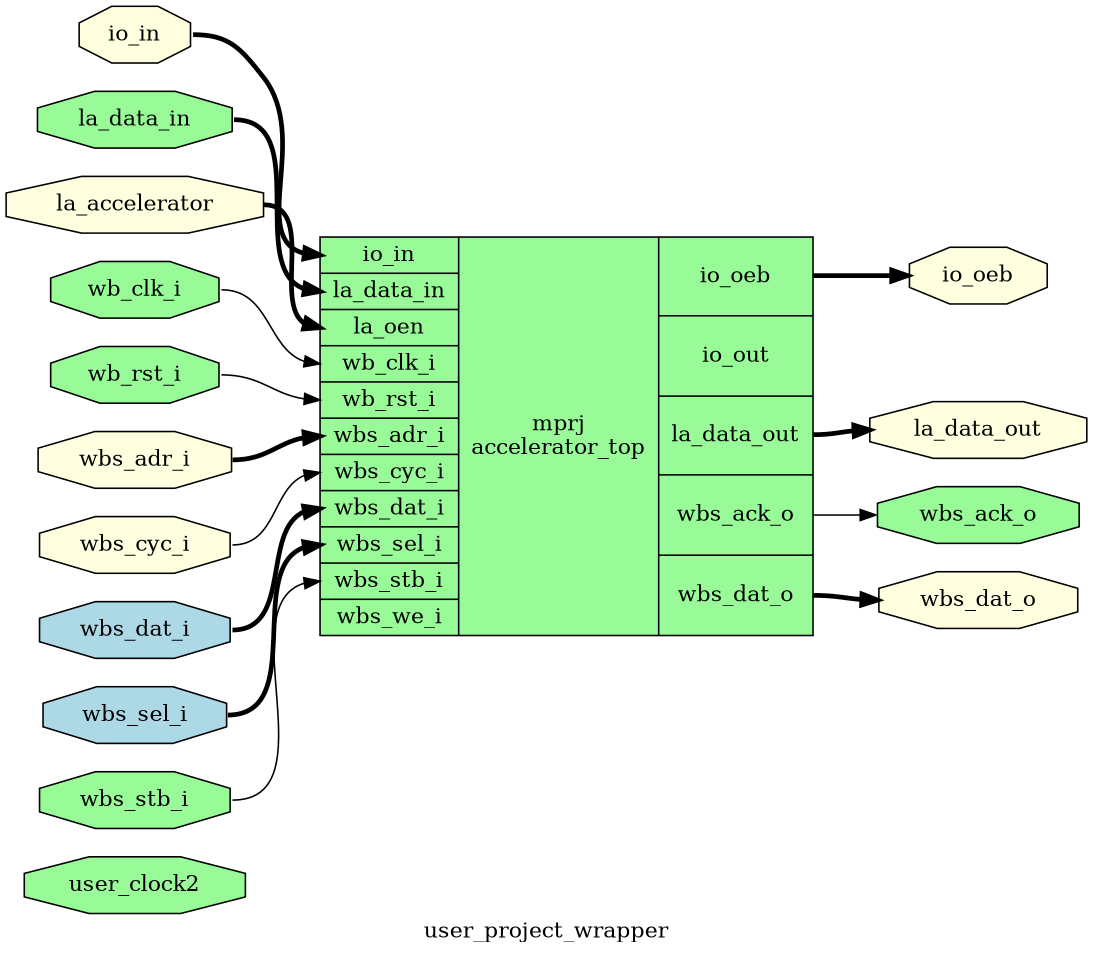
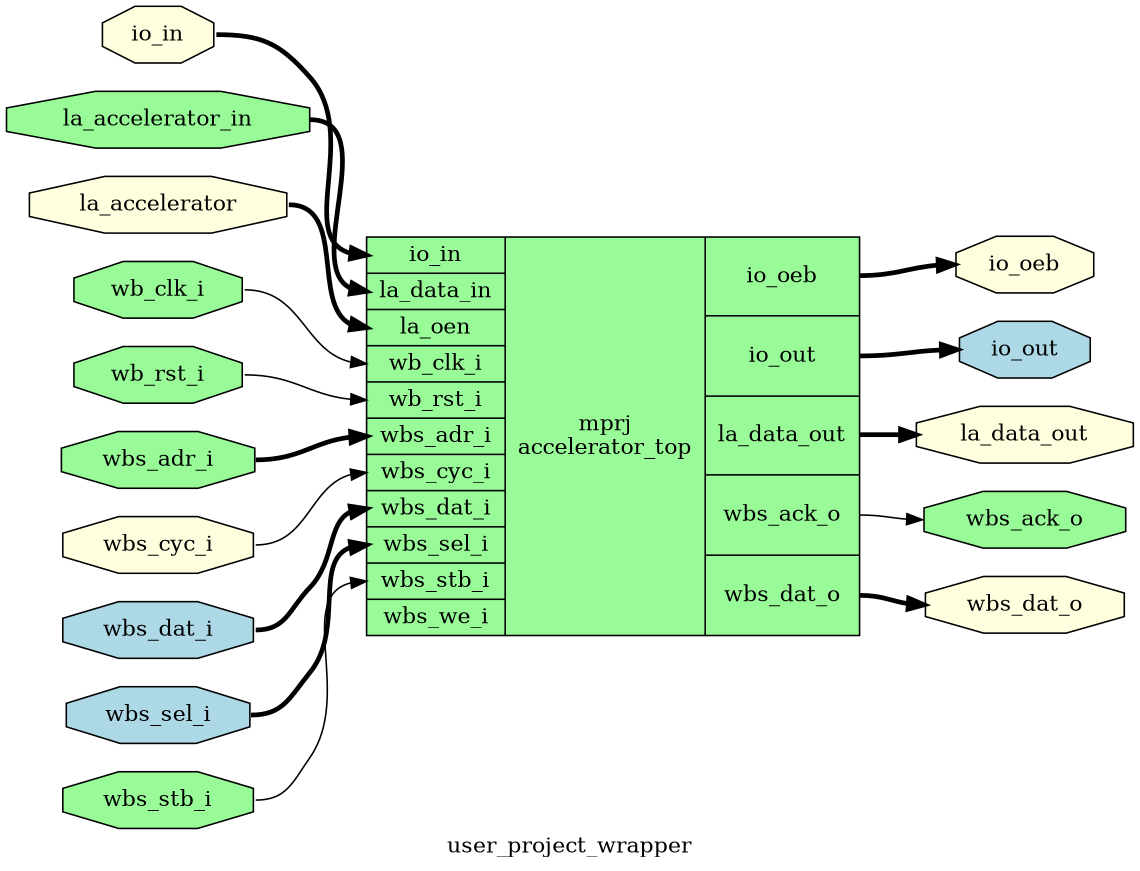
  digraph {
    label=user_project_wrapper
    rankdir=LR
    remincross=true
    node [color=black fillcolor=palegreen fontcolor=black shape=octagon style=filled]
    edge [color=black headport=w style="setlinewidth(3)" tailport=e]
-   n1 [label=user_clock2]
    n2 [fillcolor=lightyellow label=io_oeb]
+   n3 [fillcolor=lightblue label=io_out]
    n4 [fillcolor=lightyellow label=io_in]
    n5 [label="{{<p5> io_in|<p8> la_data_in|<p6> la_oen|<p18> wb_clk_i|<p17> wb_rst_i|<p11> wbs_adr_i|<p15> wbs_cyc_i|<p12> wbs_dat_i|<p13> wbs_sel_i|<p16> wbs_stb_i|<p14> wbs_we_i}|mprj\naccelerator_top|{<p3> io_oeb|<p4> io_out|<p7> la_data_out|<p10> wbs_ack_o|<p9> wbs_dat_o}}" shape=record color="" fontcolor=""]
    n6 [fillcolor=lightyellow label=la_data_out]
    n7 [fillcolor=lightyellow label=wbs_dat_o]
    n8 [label=wbs_ack_o]
    n9 [fillcolor=lightyellow label=la_accelerator]
-   n10 [label=la_data_in]
-   n11 [fillcolor=lightyellow label=wbs_adr_i]
+   n10 [label=la_accelerator_in]
+   n11 [label=wbs_adr_i]
    n12 [fillcolor=lightblue label=wbs_dat_i]
    n13 [fillcolor=lightblue label=wbs_sel_i]
    n14 [fillcolor=lightyellow label=wbs_cyc_i]
    n15 [label=wbs_stb_i]
    n16 [label=wb_rst_i]
    n17 [label=wb_clk_i]
    n4 -> n5 [headport="p5:w"]
    n5 -> n2 [tailport="p3:e"]
+   n5 -> n3 [tailport="p4:e"]
    n5 -> n6 [tailport="p7:e"]
    n5 -> n7 [tailport="p9:e"]
    n5 -> n8 [tailport="p10:e" style=""]
    n9 -> n5 [headport="p6:w"]
    n10 -> n5 [headport="p8:w"]
    n11 -> n5 [headport="p11:w"]
    n12 -> n5 [headport="p12:w"]
    n13 -> n5 [headport="p13:w"]
    n14 -> n5 [headport="p15:w" style=""]
    n15 -> n5 [headport="p16:w" style=""]
    n16 -> n5 [headport="p17:w" style=""]
    n17 -> n5 [headport="p18:w" style=""]
  }
